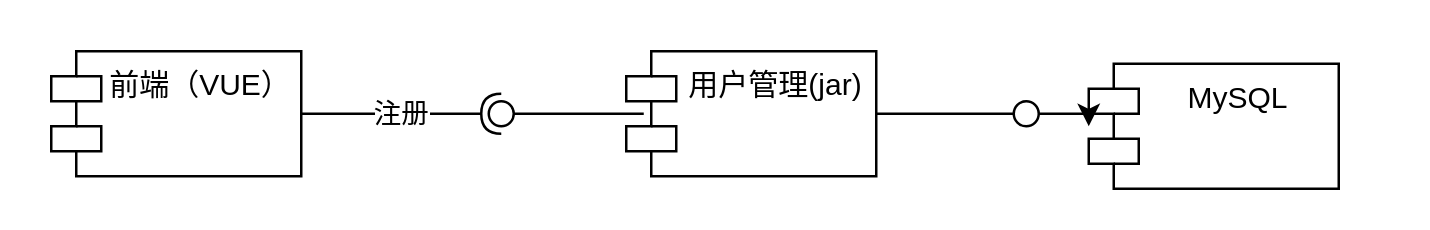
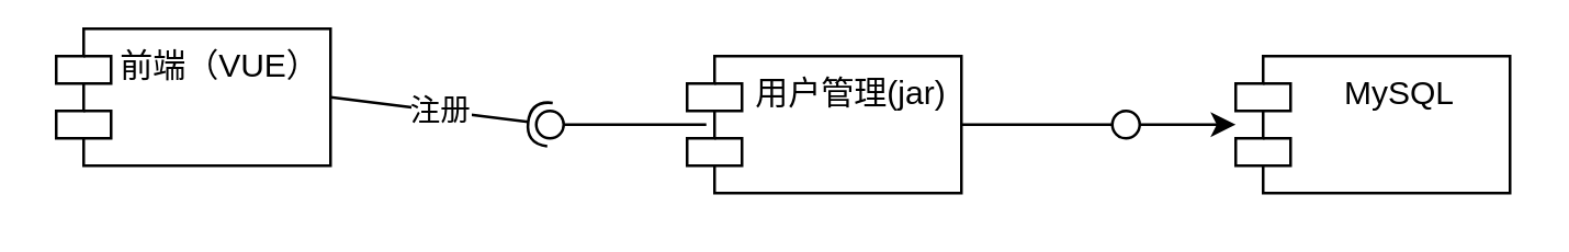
  <mxCell id="0" />
  <mxCell id="1" parent="0" />
- <mxCell id="2" value="前端（VUE）" style="shape=module;align=left;spacingLeft=20;align=center;verticalAlign=top;" parent="1" vertex="1"><mxGeometry x="20" y="20" width="100" height="50" as="geometry" /></mxCell>
+ <mxCell id="2" value="前端（VUE）" style="shape=module;align=left;spacingLeft=20;align=center;verticalAlign=top;" parent="1" vertex="1"><mxGeometry x="20" y="10" width="100" height="50" as="geometry" /></mxCell>
  <mxCell id="3" value="用户管理(jar)" style="shape=module;align=left;spacingLeft=20;align=center;verticalAlign=top;" parent="1" vertex="1"><mxGeometry x="250" y="20" width="100" height="50" as="geometry" /></mxCell>
- <mxCell id="4" value="MySQL" style="shape=module;align=left;spacingLeft=20;align=center;verticalAlign=top;" parent="1" vertex="1"><mxGeometry x="435" y="25" width="100" height="50" as="geometry" /></mxCell>
+ <mxCell id="4" value="MySQL" style="shape=module;align=left;spacingLeft=20;align=center;verticalAlign=top;" parent="1" vertex="1"><mxGeometry x="450" y="20" width="100" height="50" as="geometry" /></mxCell>
  <mxCell id="5" value="" style="rounded=0;orthogonalLoop=1;jettySize=auto;html=1;endArrow=none;endFill=0;" parent="1" target="7" edge="1"><mxGeometry relative="1" as="geometry"><mxPoint x="257" y="45" as="sourcePoint" /></mxGeometry></mxCell>
  <mxCell id="6" value="注册" style="rounded=0;orthogonalLoop=1;jettySize=auto;html=1;endArrow=halfCircle;endFill=0;entryX=0.5;entryY=0.5;entryDx=0;entryDy=0;endSize=6;strokeWidth=1;exitX=1;exitY=0.5;exitDx=0;exitDy=0;" parent="1" source="2" target="7" edge="1"><mxGeometry relative="1" as="geometry"><mxPoint x="260" y="45" as="sourcePoint" /></mxGeometry></mxCell>
  <mxCell id="7" value="" style="ellipse;whiteSpace=wrap;html=1;fontFamily=Helvetica;fontSize=12;fontColor=#000000;align=center;strokeColor=#000000;fillColor=#ffffff;points=[];aspect=fixed;resizable=0;" parent="1" vertex="1"><mxGeometry x="195" y="40" width="10" height="10" as="geometry" /></mxCell>
  <mxCell id="8" value="" style="rounded=0;orthogonalLoop=1;jettySize=auto;html=1;endArrow=none;endFill=0;exitX=1;exitY=0.5;exitDx=0;exitDy=0;" parent="1" source="3" target="10" edge="1"><mxGeometry relative="1" as="geometry"><mxPoint x="390" y="45" as="sourcePoint" /></mxGeometry></mxCell>
  <mxCell id="9" value="" style="edgeStyle=orthogonalEdgeStyle;rounded=0;orthogonalLoop=1;jettySize=auto;html=1;" parent="1" source="10" target="4" edge="1"><mxGeometry relative="1" as="geometry" /></mxCell>
  <mxCell id="10" value="" style="ellipse;whiteSpace=wrap;html=1;fontFamily=Helvetica;fontSize=12;fontColor=#000000;align=center;strokeColor=#000000;fillColor=#ffffff;points=[];aspect=fixed;resizable=0;" parent="1" vertex="1"><mxGeometry x="405" y="40" width="10" height="10" as="geometry" /></mxCell>
